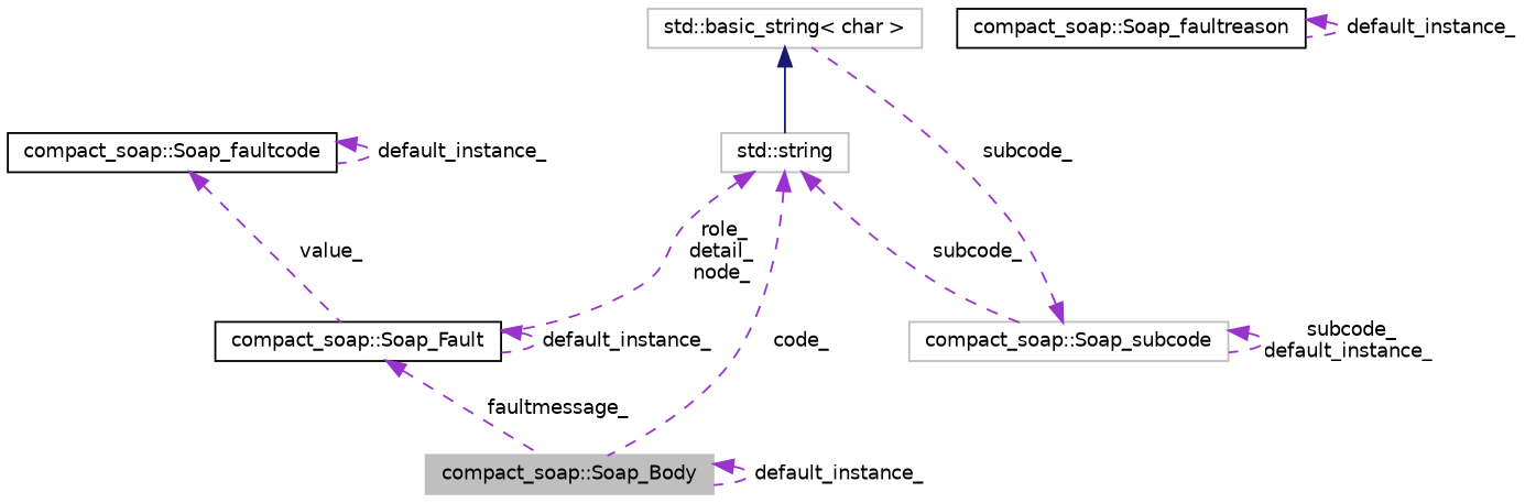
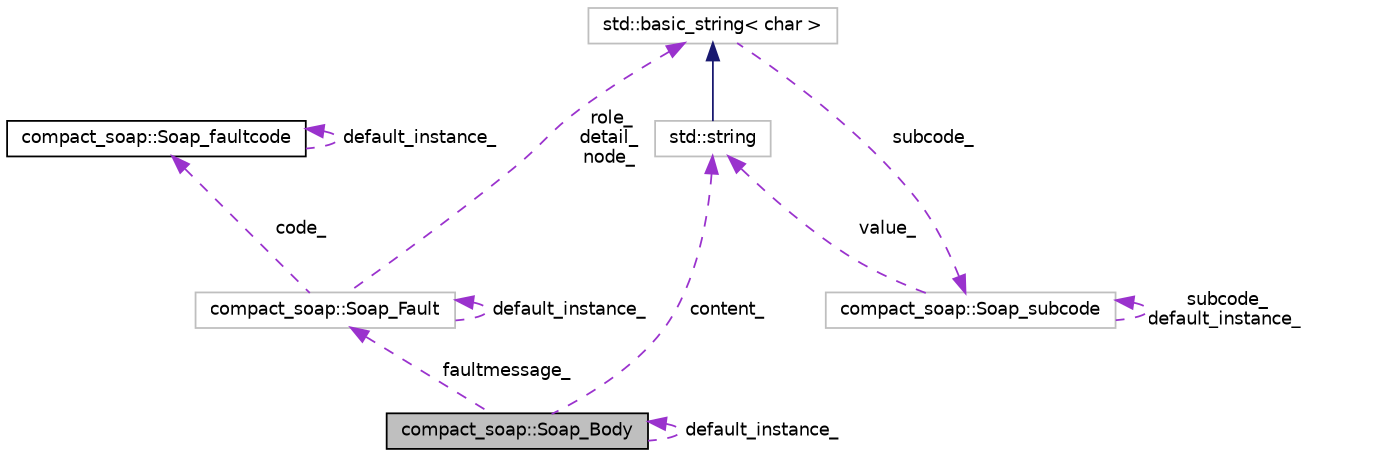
  digraph {
    node [color=black fillcolor=white fontname=Helvetica fontsize=10 shape=record style=filled]
    edge [color=darkorchid3 dir=back fontname=Helvetica fontsize=10 labelfontname=Helvetica labelfontsize=10 style=dashed]
-   n1 [color=grey75 fillcolor=grey75 fontcolor=black height=0.2 label="compact_soap::Soap_Body" width=0.4]
-   n2 [height=0.2 label="compact_soap::Soap_Fault" width=0.4]
-   n3 [height=0.2 label="compact_soap::Soap_faultreason" width=0.4]
+   n1 [fillcolor=grey75 fontcolor=black height=0.2 label="compact_soap::Soap_Body" width=0.4]
+   n2 [color=grey75 height=0.2 label="compact_soap::Soap_Fault" width=0.4]
    n4 [height=0.2 label="compact_soap::Soap_faultcode" width=0.4]
    n5 [color=grey75 height=0.2 label="compact_soap::Soap_subcode" width=0.4]
    n6 [color=grey75 height=0.2 label="std::basic_string\< char \>" width=0.4]
    n7 [color=grey75 height=0.2 label="std::string" width=0.4]
    n1 -> n1 [label=" default_instance_"]
    n2 -> n1 [label=" faultmessage_"]
    n2 -> n2 [label=" default_instance_"]
-   n3 -> n3 [label=" default_instance_"]
-   n4 -> n2 [label=" value_"]
+   n4 -> n2 [label=" code_"]
    n4 -> n4 [label=" default_instance_"]
    n5 -> n5 [label=" subcode_\ndefault_instance_"]
    n5 -> n6 [label=" subcode_"]
    n6 -> n7 [color=midnightblue style=solid]
-   n7 -> n1 [label=" code_"]
-   n7 -> n2 [label=" role_\ndetail_\nnode_"]
-   n7 -> n5 [label=" subcode_"]
+   n7 -> n1 [label=" content_"]
+   n6 -> n2 [label=" role_\ndetail_\nnode_"]
+   n7 -> n5 [label=" value_"]
  }
